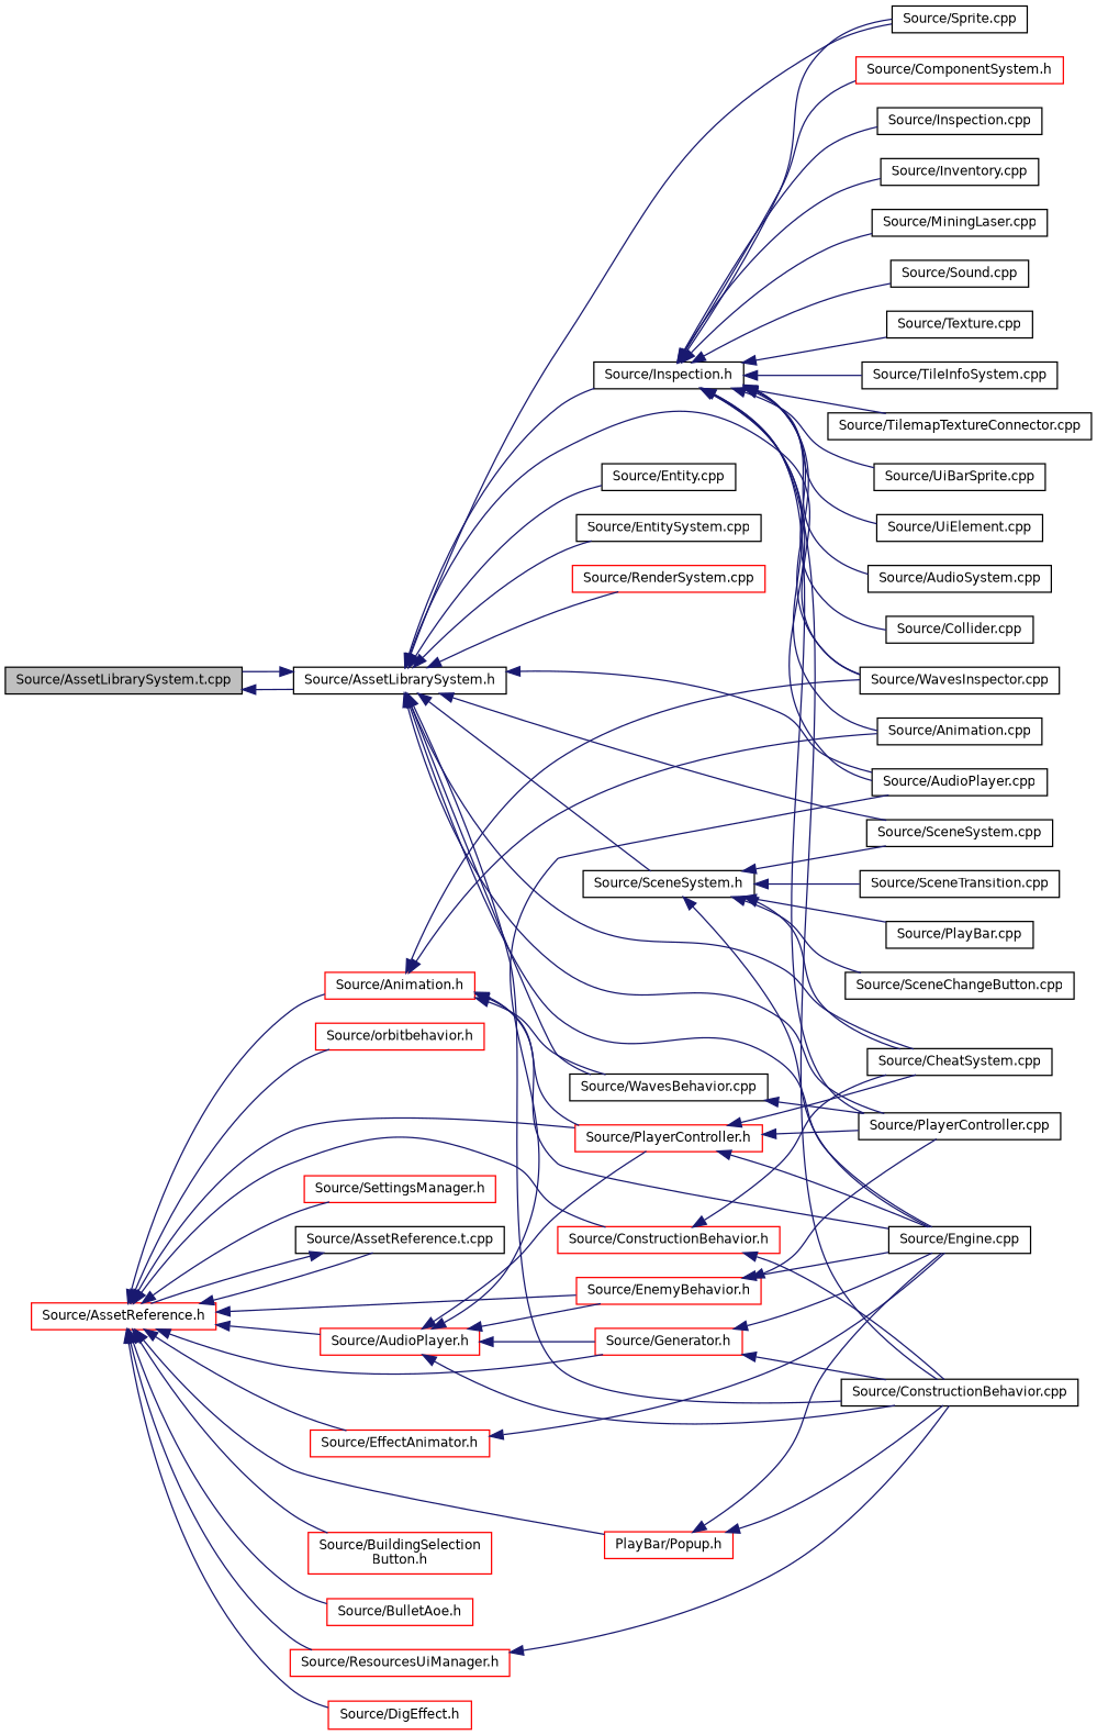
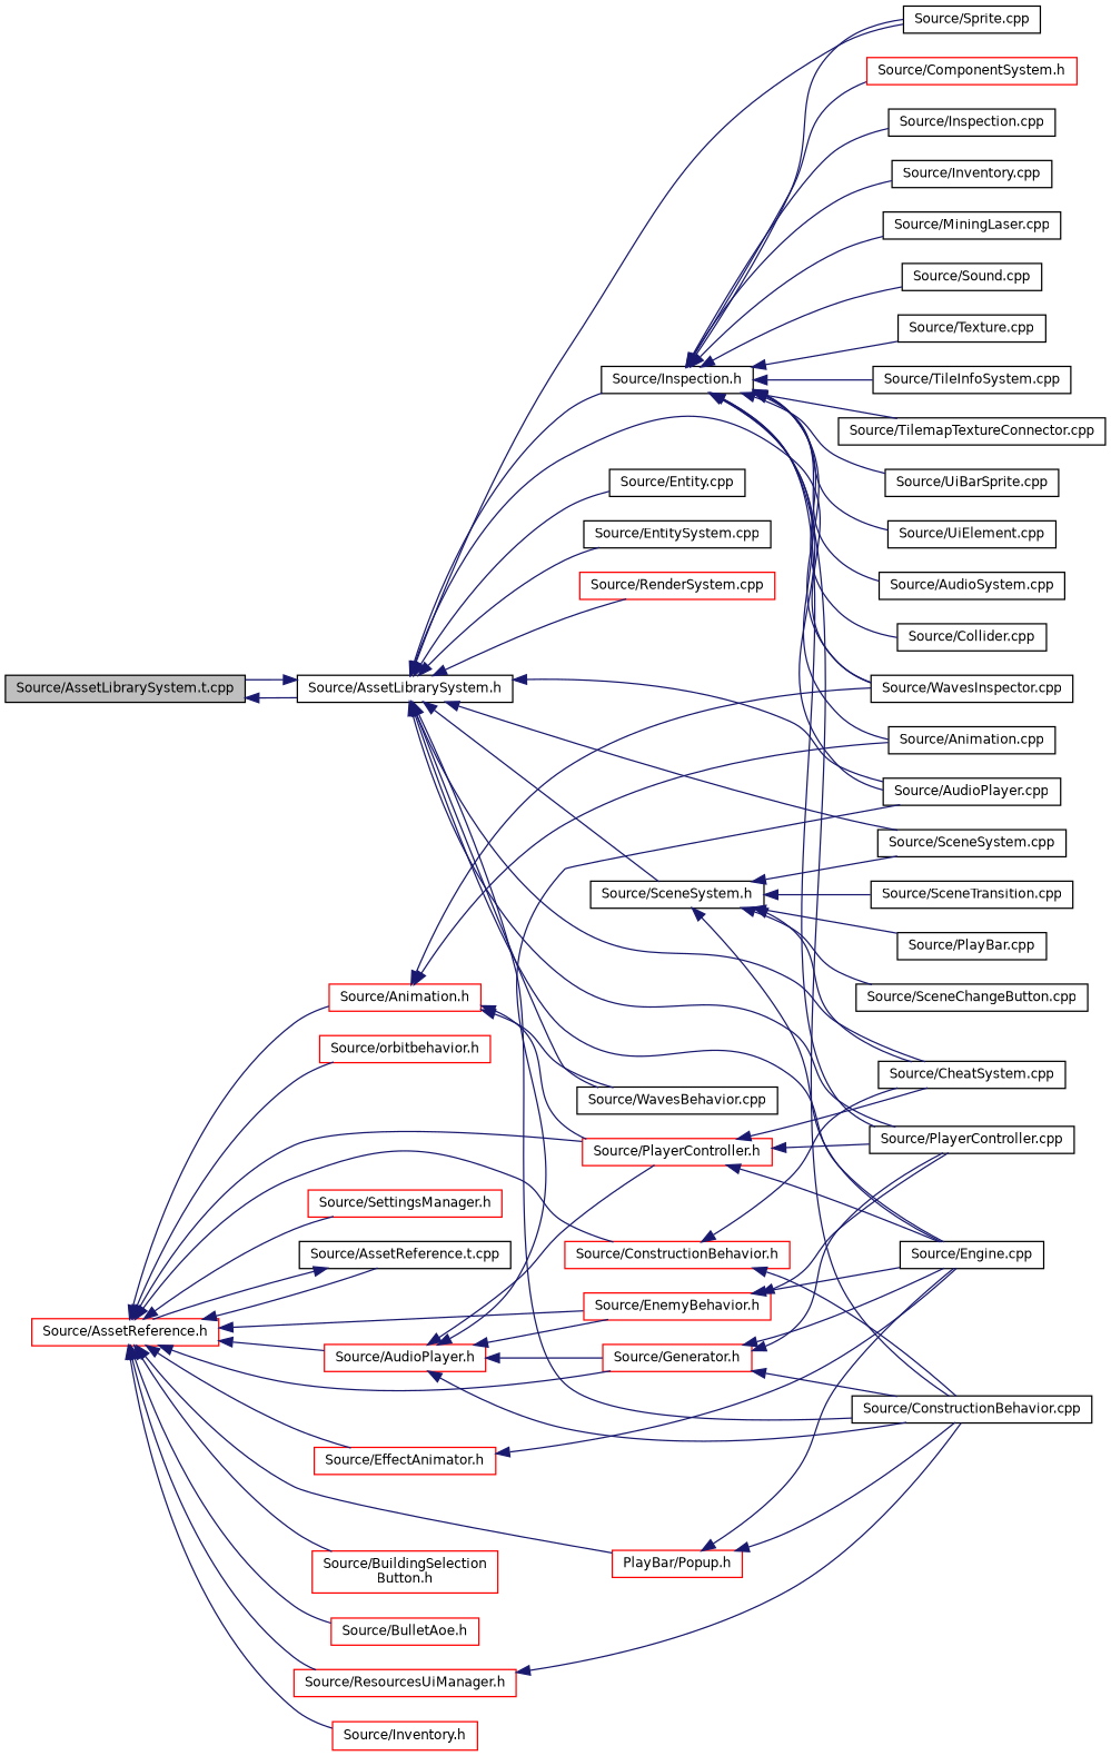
  digraph {
    rankdir=LR
    node [color=black fillcolor=white fontname=Helvetica fontsize=10 shape=record style=filled]
    edge [color=midnightblue dir=back fontname=Helvetica fontsize=10 labelfontname=Helvetica labelfontsize=10 style=solid]
    n1 [fillcolor=grey75 fontcolor=black height=0.2 label="Source/AssetLibrarySystem.t.cpp" width=0.4]
    n2 [height=0.2 label="Source/AssetLibrarySystem.h" width=0.4]
    n3 [height=0.2 label="Source/Engine.cpp" width=0.4]
    n4 [height=0.2 label="Source/CheatSystem.cpp" width=0.4]
    n5 [height=0.2 label="Source/PlayerController.cpp" width=0.4]
    n6 [height=0.2 label="Source/WavesBehavior.cpp" width=0.4]
    n7 [height=0.2 label="Source/WavesInspector.cpp" width=0.4]
    n8 [height=0.2 label="Source/AudioPlayer.cpp" width=0.4]
    n9 [height=0.2 label="Source/ConstructionBehavior.cpp" width=0.4]
    n10 [height=0.2 label="Source/Entity.cpp" width=0.4]
    n11 [height=0.2 label="Source/EntitySystem.cpp" width=0.4]
    n12 [height=0.2 label="Source/Inspection.h" width=0.4]
    n13 [height=0.2 label="Source/Sprite.cpp" width=0.4]
    n14 [color=red height=0.2 label="Source/RenderSystem.cpp" width=0.4]
    n15 [height=0.2 label="Source/SceneSystem.cpp" width=0.4]
    n16 [height=0.2 label="Source/SceneSystem.h" width=0.4]
    n17 [height=0.2 label="Source/Animation.cpp" width=0.4]
    n18 [height=0.2 label="Source/AssetReference.t.cpp" width=0.4]
    n19 [color=red height=0.2 label="Source/AssetReference.h" width=0.4]
    n20 [height=0.2 label="Source/AudioSystem.cpp" width=0.4]
    n21 [height=0.2 label="Source/Collider.cpp" width=0.4]
    n22 [color=red height=0.2 label="Source/ComponentSystem.h" width=0.4]
    n23 [height=0.2 label="Source/Inspection.cpp" width=0.4]
    n24 [height=0.2 label="Source/Inventory.cpp" width=0.4]
    n25 [height=0.2 label="Source/MiningLaser.cpp" width=0.4]
    n26 [height=0.2 label="Source/Sound.cpp" width=0.4]
    n27 [height=0.2 label="Source/Texture.cpp" width=0.4]
    n28 [height=0.2 label="Source/TileInfoSystem.cpp" width=0.4]
    n29 [height=0.2 label="Source/TilemapTextureConnector.cpp" width=0.4]
    n30 [height=0.2 label="Source/UiBarSprite.cpp" width=0.4]
    n31 [height=0.2 label="Source/UiElement.cpp" width=0.4]
    n32 [height=0.2 label="Source/PlayBar.cpp" width=0.4]
    n33 [height=0.2 label="Source/SceneChangeButton.cpp" width=0.4]
    n34 [height=0.2 label="Source/SceneTransition.cpp" width=0.4]
    n35 [color=red height=0.2 label="Source/Animation.h" width=0.4]
    n36 [color=red height=0.2 label="Source/PlayerController.h" width=0.4]
    n37 [color=red height=0.2 label="Source/AudioPlayer.h" width=0.4]
    n38 [color=red height=0.2 label="Source/EnemyBehavior.h" width=0.4]
    n39 [color=red height=0.2 label="Source/Generator.h" width=0.4]
    n40 [color=red height=0.2 label="Source/BuildingSelection\lButton.h" width=0.4]
    n41 [color=red height=0.2 label="Source/BulletAoe.h" width=0.4]
    n42 [color=red height=0.2 label="Source/ConstructionBehavior.h" width=0.4]
-   n43 [color=red height=0.2 label="Source/DigEffect.h" width=0.4]
+   n43 [color=red height=0.2 label="Source/Inventory.h" width=0.4]
    n44 [color=red height=0.2 label="Source/EffectAnimator.h" width=0.4]
    n45 [color=red height=0.2 label="Source/orbitbehavior.h" width=0.4]
    n46 [color=red height=0.2 label="PlayBar/Popup.h" width=0.4]
    n47 [color=red height=0.2 label="Source/ResourcesUiManager.h" width=0.4]
    n48 [color=red height=0.2 label="Source/SettingsManager.h" width=0.4]
    n1 -> n2
    n2 -> n1
    n2 -> n3
    n2 -> n4
    n2 -> n5
    n2 -> n6
    n2 -> n7
    n2 -> n8
    n2 -> n9
    n2 -> n10
    n2 -> n11
    n2 -> n12
    n2 -> n13
    n2 -> n14
    n2 -> n15
    n2 -> n16
    n12 -> n5
    n12 -> n7
    n12 -> n8
    n12 -> n9
    n12 -> n13
    n12 -> n17
    n12 -> n20
    n12 -> n21
    n12 -> n22
    n12 -> n23
    n12 -> n24
    n12 -> n25
    n12 -> n26
    n12 -> n27
    n12 -> n28
    n12 -> n29
    n12 -> n30
    n12 -> n31
    n16 -> n3
    n16 -> n4
    n16 -> n15
    n16 -> n32
    n16 -> n33
    n16 -> n34
    n18 -> n19
    n19 -> n18
    n19 -> n35
    n19 -> n36
    n19 -> n37
    n19 -> n38
    n19 -> n39
    n19 -> n40
    n19 -> n41
    n19 -> n42
    n19 -> n43
    n19 -> n44
    n19 -> n45
    n19 -> n46
    n19 -> n47
    n19 -> n48
-   n35 -> n3
    n35 -> n6
    n35 -> n7
    n35 -> n17
    n35 -> n36
    n36 -> n3
    n36 -> n4
    n36 -> n5
    n37 -> n8
    n37 -> n9
    n37 -> n36
    n37 -> n38
    n37 -> n39
    n38 -> n3
    n38 -> n5
    n39 -> n3
-   n6 -> n5
+   n39 -> n5
    n39 -> n9
    n42 -> n4
    n42 -> n9
    n44 -> n3
    n46 -> n3
    n46 -> n9
    n47 -> n9
  }
